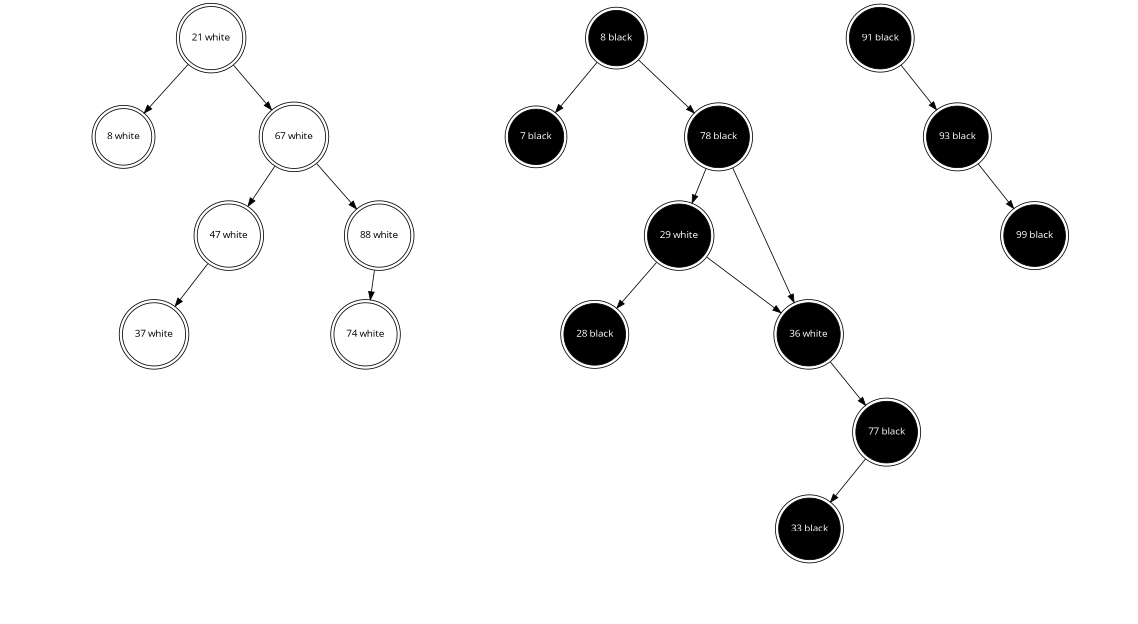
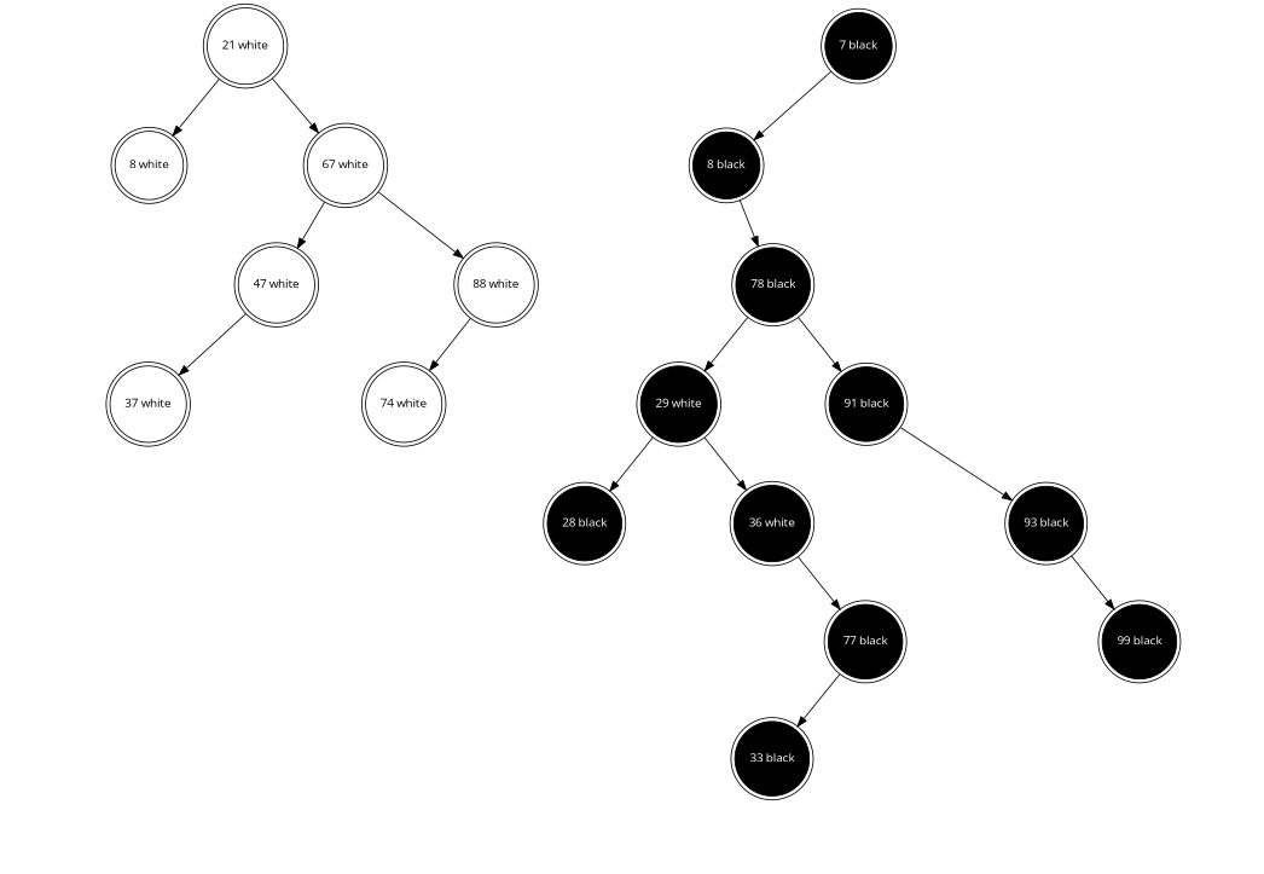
  digraph {
    fontname="Open Sans"
    ordering=out
    splines=false
    node [fontname="Open Sans" style=invis]
    edge [fontname="Open Sans" style=invis]
    "21 white" [fillcolor=white fontcolor=black fontsize=12 shape=doublecircle style=filled]
    "8 white" [fillcolor=white fontcolor=black fontsize=12 shape=doublecircle style=filled]
    NIL1
    "67 white" [fillcolor=white fontcolor=black fontsize=12 shape=doublecircle style=filled]
    NIL0
    "8 black" [fillcolor=black fontcolor=white fontsize=12 shape=doublecircle style=filled]
    "7 black" [fillcolor=black fontcolor=white fontsize=12 shape=doublecircle style=filled]
    NIL16
    "78 black" [fillcolor=black fontcolor=white fontsize=12 shape=doublecircle style=filled]
    NIL2
    NIL3
    NIL4
    "47 white" [fillcolor=white fontcolor=black fontsize=12 shape=doublecircle style=filled]
    NIL5
    "88 white" [fillcolor=white fontcolor=black fontsize=12 shape=doublecircle style=filled]
    NIL17
    NIL18
    NIL19
    n19 [fillcolor=black fontcolor=white fontsize=12 label="29 white" shape=doublecircle style=filled]
    NIL20
    "91 black" [fillcolor=black fontcolor=white fontsize=12 shape=doublecircle style=filled]
    "37 white" [fillcolor=white fontcolor=black fontsize=12 shape=doublecircle style=filled]
    NIL6
    NIL7
    "74 white" [fillcolor=white fontcolor=black fontsize=12 shape=doublecircle style=filled]
    NIL11
    NIL12
    NIL8
    NIL9
    NIL10
    NIL13
    NIL14
    NIL15
    "28 black" [fillcolor=black fontcolor=white fontsize=12 shape=doublecircle style=filled]
    NIL21
    n36 [fillcolor=black fontcolor=white fontsize=12 label="36 white" shape=doublecircle style=filled]
    NIL32
    NIL33
    "93 black" [fillcolor=black fontcolor=white fontsize=12 shape=doublecircle style=filled]
    NIL22
    NIL23
    NIL24
    NIL25
    NIL26
    "77 black" [fillcolor=black fontcolor=white fontsize=12 shape=doublecircle style=filled]
    NIL34
    NIL35
    "99 black" [fillcolor=black fontcolor=white fontsize=12 shape=doublecircle style=filled]
    n49 [fillcolor=black fontcolor=white fontsize=12 label="33 black" shape=doublecircle style=filled]
    NIL27
    NIL28
    NIL29
    NIL30
    NIL31
    NIL36
    NIL37
    NIL38
    "21 white" -> "8 white" [style=""]
    "21 white" -> NIL1
    "21 white" -> "67 white" [style=""]
    "8 white" -> NIL2
    "8 white" -> NIL3
    "8 white" -> NIL4
    "67 white" -> "47 white" [style=""]
    "67 white" -> NIL5
    "67 white" -> "88 white" [style=""]
-   "8 black" -> "7 black" [style=""]
+   "7 black" -> "8 black" [style=""]
    "8 black" -> NIL16
    "8 black" -> "78 black" [style=""]
    "7 black" -> NIL17
    "7 black" -> NIL18
    "7 black" -> NIL19
    "78 black" -> n19 [style=""]
    "78 black" -> NIL20
-   "78 black" -> n36 [style=""]
+   "78 black" -> "91 black" [style=""]
    "47 white" -> "37 white" [style=""]
    "47 white" -> NIL6
    "47 white" -> NIL7
    "88 white" -> "74 white" [style=""]
    "88 white" -> NIL11
    "88 white" -> NIL12
    n19 -> "28 black" [style=""]
    n19 -> NIL21
    n19 -> n36 [style=""]
    "91 black" -> NIL32
    "91 black" -> NIL33
    "91 black" -> "93 black" [style=""]
    "37 white" -> NIL8
    "37 white" -> NIL9
    "37 white" -> NIL10
    "74 white" -> NIL13
    "74 white" -> NIL14
    "74 white" -> NIL15
    "28 black" -> NIL22
    "28 black" -> NIL23
    "28 black" -> NIL24
    n36 -> NIL25
    n36 -> NIL26
    n36 -> "77 black" [style=""]
    "93 black" -> NIL34
    "93 black" -> NIL35
    "93 black" -> "99 black" [style=""]
    "77 black" -> n49 [style=""]
    "77 black" -> NIL27
    "77 black" -> NIL28
    "99 black" -> NIL36
    "99 black" -> NIL37
    "99 black" -> NIL38
    n49 -> NIL29
    n49 -> NIL30
    n49 -> NIL31
  }
